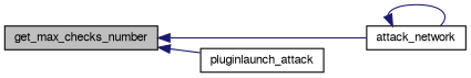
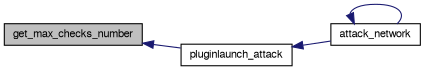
  digraph {
    rankdir=LR
    node [color=black fontname=FreeSans fontsize=10 shape=record]
    edge [color=midnightblue dir=back fontname=FreeSans fontsize=10 labelfontname=FreeSans labelfontsize=10 style=solid]
    n1 [fillcolor=grey75 fontcolor=black height=0.2 label=get_max_checks_number style=filled width=0.4]
    n2 [height=0.2 label=attack_network width=0.4]
    n3 [height=0.2 label=pluginlaunch_attack width=0.4]
-   n1 -> n2
+   n3 -> n2
    n1 -> n3
    n2 -> n2
  }
